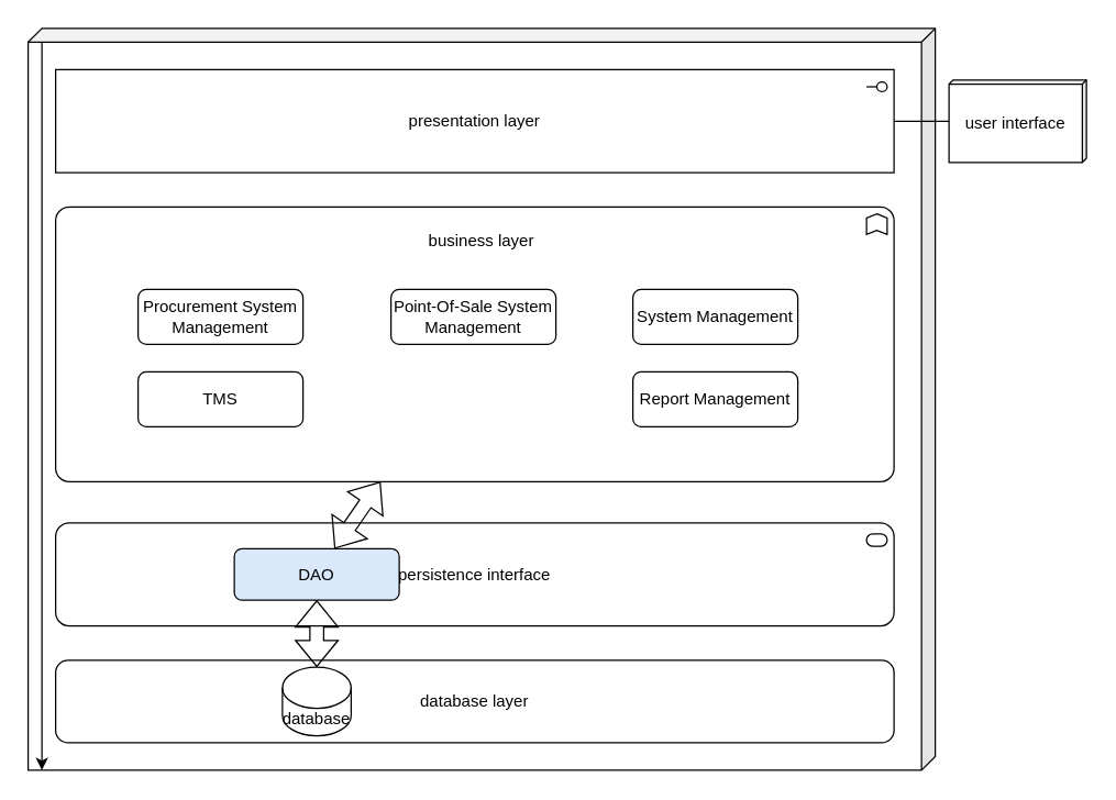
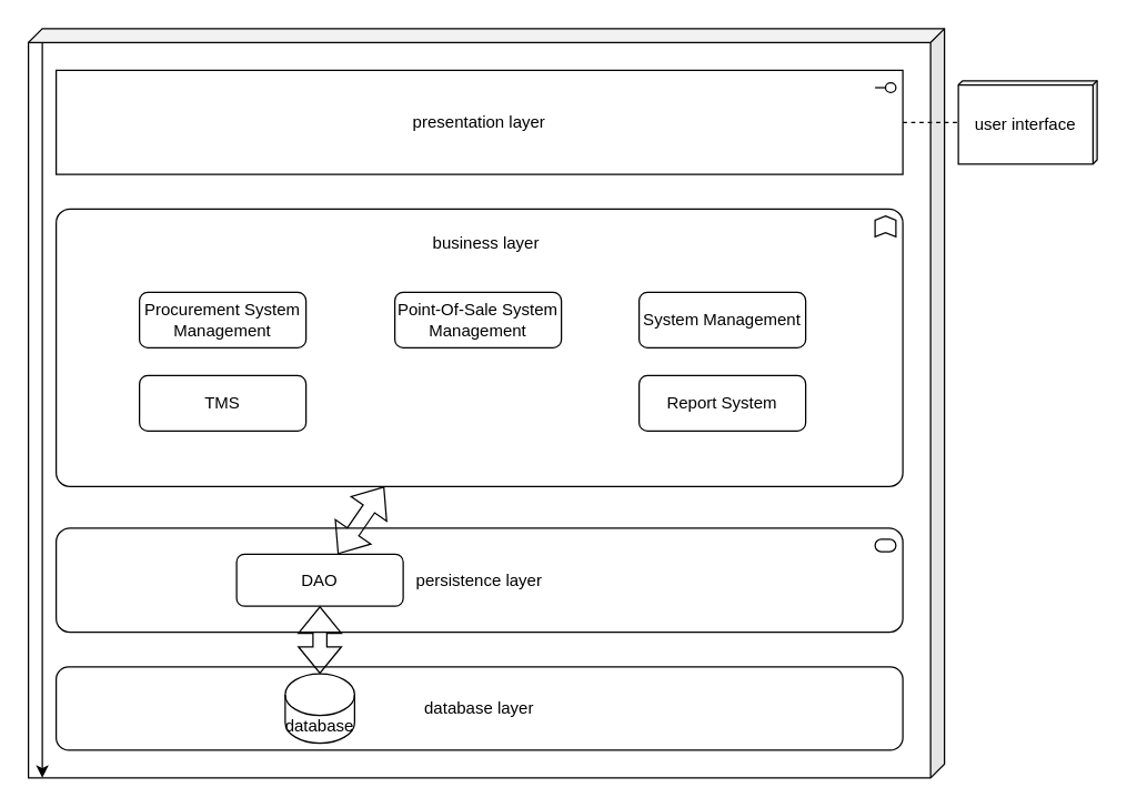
  <mxCell id="0" />
  <mxCell id="1" parent="0" />
  <mxCell id="2" value="" style="shape=cube;whiteSpace=wrap;html=1;boundedLbl=1;backgroundOutline=1;darkOpacity=0.05;darkOpacity2=0.1;size=10;flipV=0;flipH=1;" vertex="1" parent="1"><mxGeometry x="20" y="20" width="660" height="540" as="geometry" /></mxCell>
- <mxCell id="3" style="edgeStyle=orthogonalEdgeStyle;rounded=0;orthogonalLoop=1;jettySize=auto;html=1;endArrow=none;endFill=0;" edge="1" parent="1" source="4" target="5"><mxGeometry relative="1" as="geometry" /></mxCell>
+ <mxCell id="3" style="edgeStyle=orthogonalEdgeStyle;rounded=0;orthogonalLoop=1;jettySize=auto;html=1;endArrow=none;endFill=0;dashed=1;" edge="1" parent="1" source="4" target="5"><mxGeometry relative="1" as="geometry" /></mxCell>
  <mxCell id="4" value="presentation layer" style="html=1;outlineConnect=0;whiteSpace=wrap;fillColor=#FFFFFF;shape=mxgraph.archimate3.application;appType=interface;archiType=square;" vertex="1" parent="1"><mxGeometry x="40" y="50" width="610" height="75" as="geometry" /></mxCell>
  <mxCell id="5" value="user interface" style="shape=cube;whiteSpace=wrap;html=1;boundedLbl=1;backgroundOutline=1;darkOpacity=0.05;darkOpacity2=0.1;size=3;flipV=0;flipH=1;" vertex="1" parent="1"><mxGeometry x="690" y="57.5" width="100" height="60" as="geometry" /></mxCell>
  <mxCell id="6" value="" style="html=1;outlineConnect=0;whiteSpace=wrap;fillColor=#FFFFFF;shape=mxgraph.archimate3.application;appType=func;archiType=rounded;" vertex="1" parent="1"><mxGeometry x="40" y="150" width="610" height="200" as="geometry" /></mxCell>
  <mxCell id="7" value="business layer" style="text;html=1;strokeColor=none;fillColor=none;align=center;verticalAlign=middle;whiteSpace=wrap;rounded=0;" vertex="1" parent="1"><mxGeometry x="295" y="160" width="110" height="30" as="geometry" /></mxCell>
- <mxCell id="8" value="&lt;font color=&quot;#000000&quot;&gt;persistence interface&lt;/font&gt;" style="html=1;outlineConnect=0;whiteSpace=wrap;fillColor=#FFFFFF;shape=mxgraph.archimate3.application;appType=serv;archiType=rounded;fontColor=#FF3333;movable=1;resizable=1;rotatable=1;deletable=1;editable=1;connectable=1;" vertex="1" parent="1"><mxGeometry x="40" y="380" width="610" height="75" as="geometry" /></mxCell>
+ <mxCell id="8" value="&lt;font color=&quot;#000000&quot;&gt;persistence layer&lt;/font&gt;" style="html=1;outlineConnect=0;whiteSpace=wrap;fillColor=#FFFFFF;shape=mxgraph.archimate3.application;appType=serv;archiType=rounded;fontColor=#FF3333;movable=1;resizable=1;rotatable=1;deletable=1;editable=1;connectable=1;" vertex="1" parent="1"><mxGeometry x="40" y="380" width="610" height="75" as="geometry" /></mxCell>
  <mxCell id="9" value="database layer" style="rounded=1;whiteSpace=wrap;html=1;fontColor=#000000;fillColor=#FFFFFF;" vertex="1" parent="1"><mxGeometry x="40" y="480" width="610" height="60" as="geometry" /></mxCell>
  <mxCell id="10" value="database" style="shape=cylinder3;whiteSpace=wrap;html=1;boundedLbl=1;backgroundOutline=1;size=15;fontColor=#000000;fillColor=#FFFFFF;" vertex="1" parent="1"><mxGeometry x="205" y="485" width="50" height="50" as="geometry" /></mxCell>
- <mxCell id="11" value="DAO" style="rounded=1;whiteSpace=wrap;html=1;fontColor=#000000;fillColor=#dae8fc;" vertex="1" parent="1"><mxGeometry x="170" y="398.75" width="120" height="37.5" as="geometry" /></mxCell>
+ <mxCell id="11" value="DAO" style="rounded=1;whiteSpace=wrap;html=1;fontColor=#000000;fillColor=#FFFFFF;" vertex="1" parent="1"><mxGeometry x="170" y="398.75" width="120" height="37.5" as="geometry" /></mxCell>
  <mxCell id="12" value="Procurement System Management" style="rounded=1;whiteSpace=wrap;html=1;fontColor=#000000;fillColor=#FFFFFF;" vertex="1" parent="1"><mxGeometry x="100" y="210" width="120" height="40" as="geometry" /></mxCell>
  <mxCell id="13" value="Point-Of-Sale System Management" style="rounded=1;whiteSpace=wrap;html=1;fontColor=#000000;fillColor=#FFFFFF;" vertex="1" parent="1"><mxGeometry x="284" y="210" width="120" height="40" as="geometry" /></mxCell>
  <mxCell id="14" value="TMS" style="rounded=1;whiteSpace=wrap;html=1;fontColor=#000000;fillColor=#FFFFFF;" vertex="1" parent="1"><mxGeometry x="100" y="270" width="120" height="40" as="geometry" /></mxCell>
- <mxCell id="15" value="Report Management" style="rounded=1;whiteSpace=wrap;html=1;fontColor=#000000;fillColor=#FFFFFF;" vertex="1" parent="1"><mxGeometry x="460" y="270" width="120" height="40" as="geometry" /></mxCell>
+ <mxCell id="15" value="Report System" style="rounded=1;whiteSpace=wrap;html=1;fontColor=#000000;fillColor=#FFFFFF;" vertex="1" parent="1"><mxGeometry x="460" y="270" width="120" height="40" as="geometry" /></mxCell>
  <mxCell id="16" value="System Management" style="rounded=1;whiteSpace=wrap;html=1;fontColor=#000000;fillColor=#FFFFFF;" vertex="1" parent="1"><mxGeometry x="460" y="210" width="120" height="40" as="geometry" /></mxCell>
  <mxCell id="17" value="" style="shape=flexArrow;endArrow=classic;startArrow=classic;html=1;rounded=0;fontColor=#000000;" edge="1" parent="1" source="11" target="6"><mxGeometry width="100" height="100" relative="1" as="geometry"><mxPoint x="160" y="410" as="sourcePoint" /><mxPoint x="260" y="310" as="targetPoint" /></mxGeometry></mxCell>
  <mxCell id="18" value="" style="shape=flexArrow;endArrow=classic;startArrow=classic;html=1;rounded=0;fontColor=#000000;entryX=0.5;entryY=1;entryDx=0;entryDy=0;" edge="1" parent="1" source="10" target="11"><mxGeometry width="100" height="100" relative="1" as="geometry"><mxPoint x="80" y="520" as="sourcePoint" /><mxPoint x="180" y="420" as="targetPoint" /></mxGeometry></mxCell>
  <mxCell id="19" value="" style="endArrow=classic;html=1;rounded=0;fontColor=#000000;" edge="1" parent="1"><mxGeometry width="50" height="50" relative="1" as="geometry"><mxPoint x="30" y="30" as="sourcePoint" /><mxPoint x="30" y="560" as="targetPoint" /></mxGeometry></mxCell>
